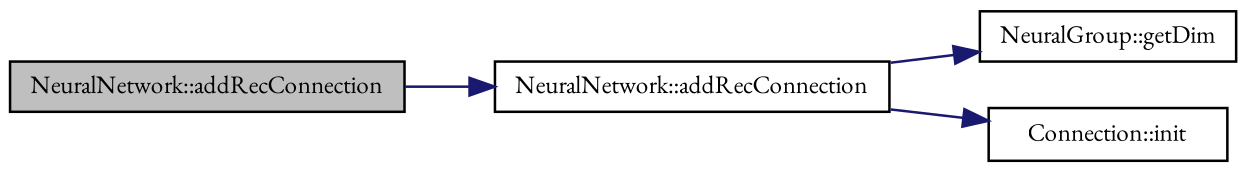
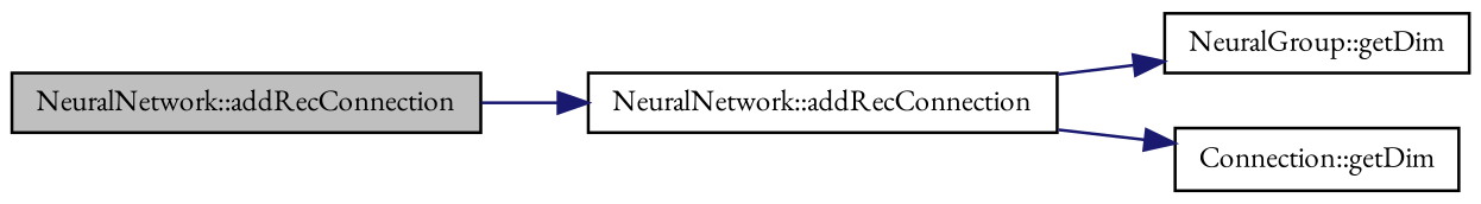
  digraph {
    rankdir=LR
    fontname="EB Garamond"
    node [color=black fillcolor=white fontname="EB Garamond" fontsize=10 shape=record style=filled]
    edge [color=midnightblue fontname="EB Garamond" fontsize=10 labelfontname=Helvetica labelfontsize=10 style=solid]
    n1 [fillcolor=grey75 fontcolor=black height=0.2 label="NeuralNetwork::addRecConnection" width=0.4]
    n2 [height=0.2 label="NeuralNetwork::addRecConnection" width=0.4]
    n3 [height=0.2 label="NeuralGroup::getDim" width=0.4]
-   n4 [height=0.2 label="Connection::init" width=0.4]
+   n4 [height=0.2 label="Connection::getDim" width=0.4]
    n1 -> n2
    n2 -> n3
    n2 -> n4
  }
